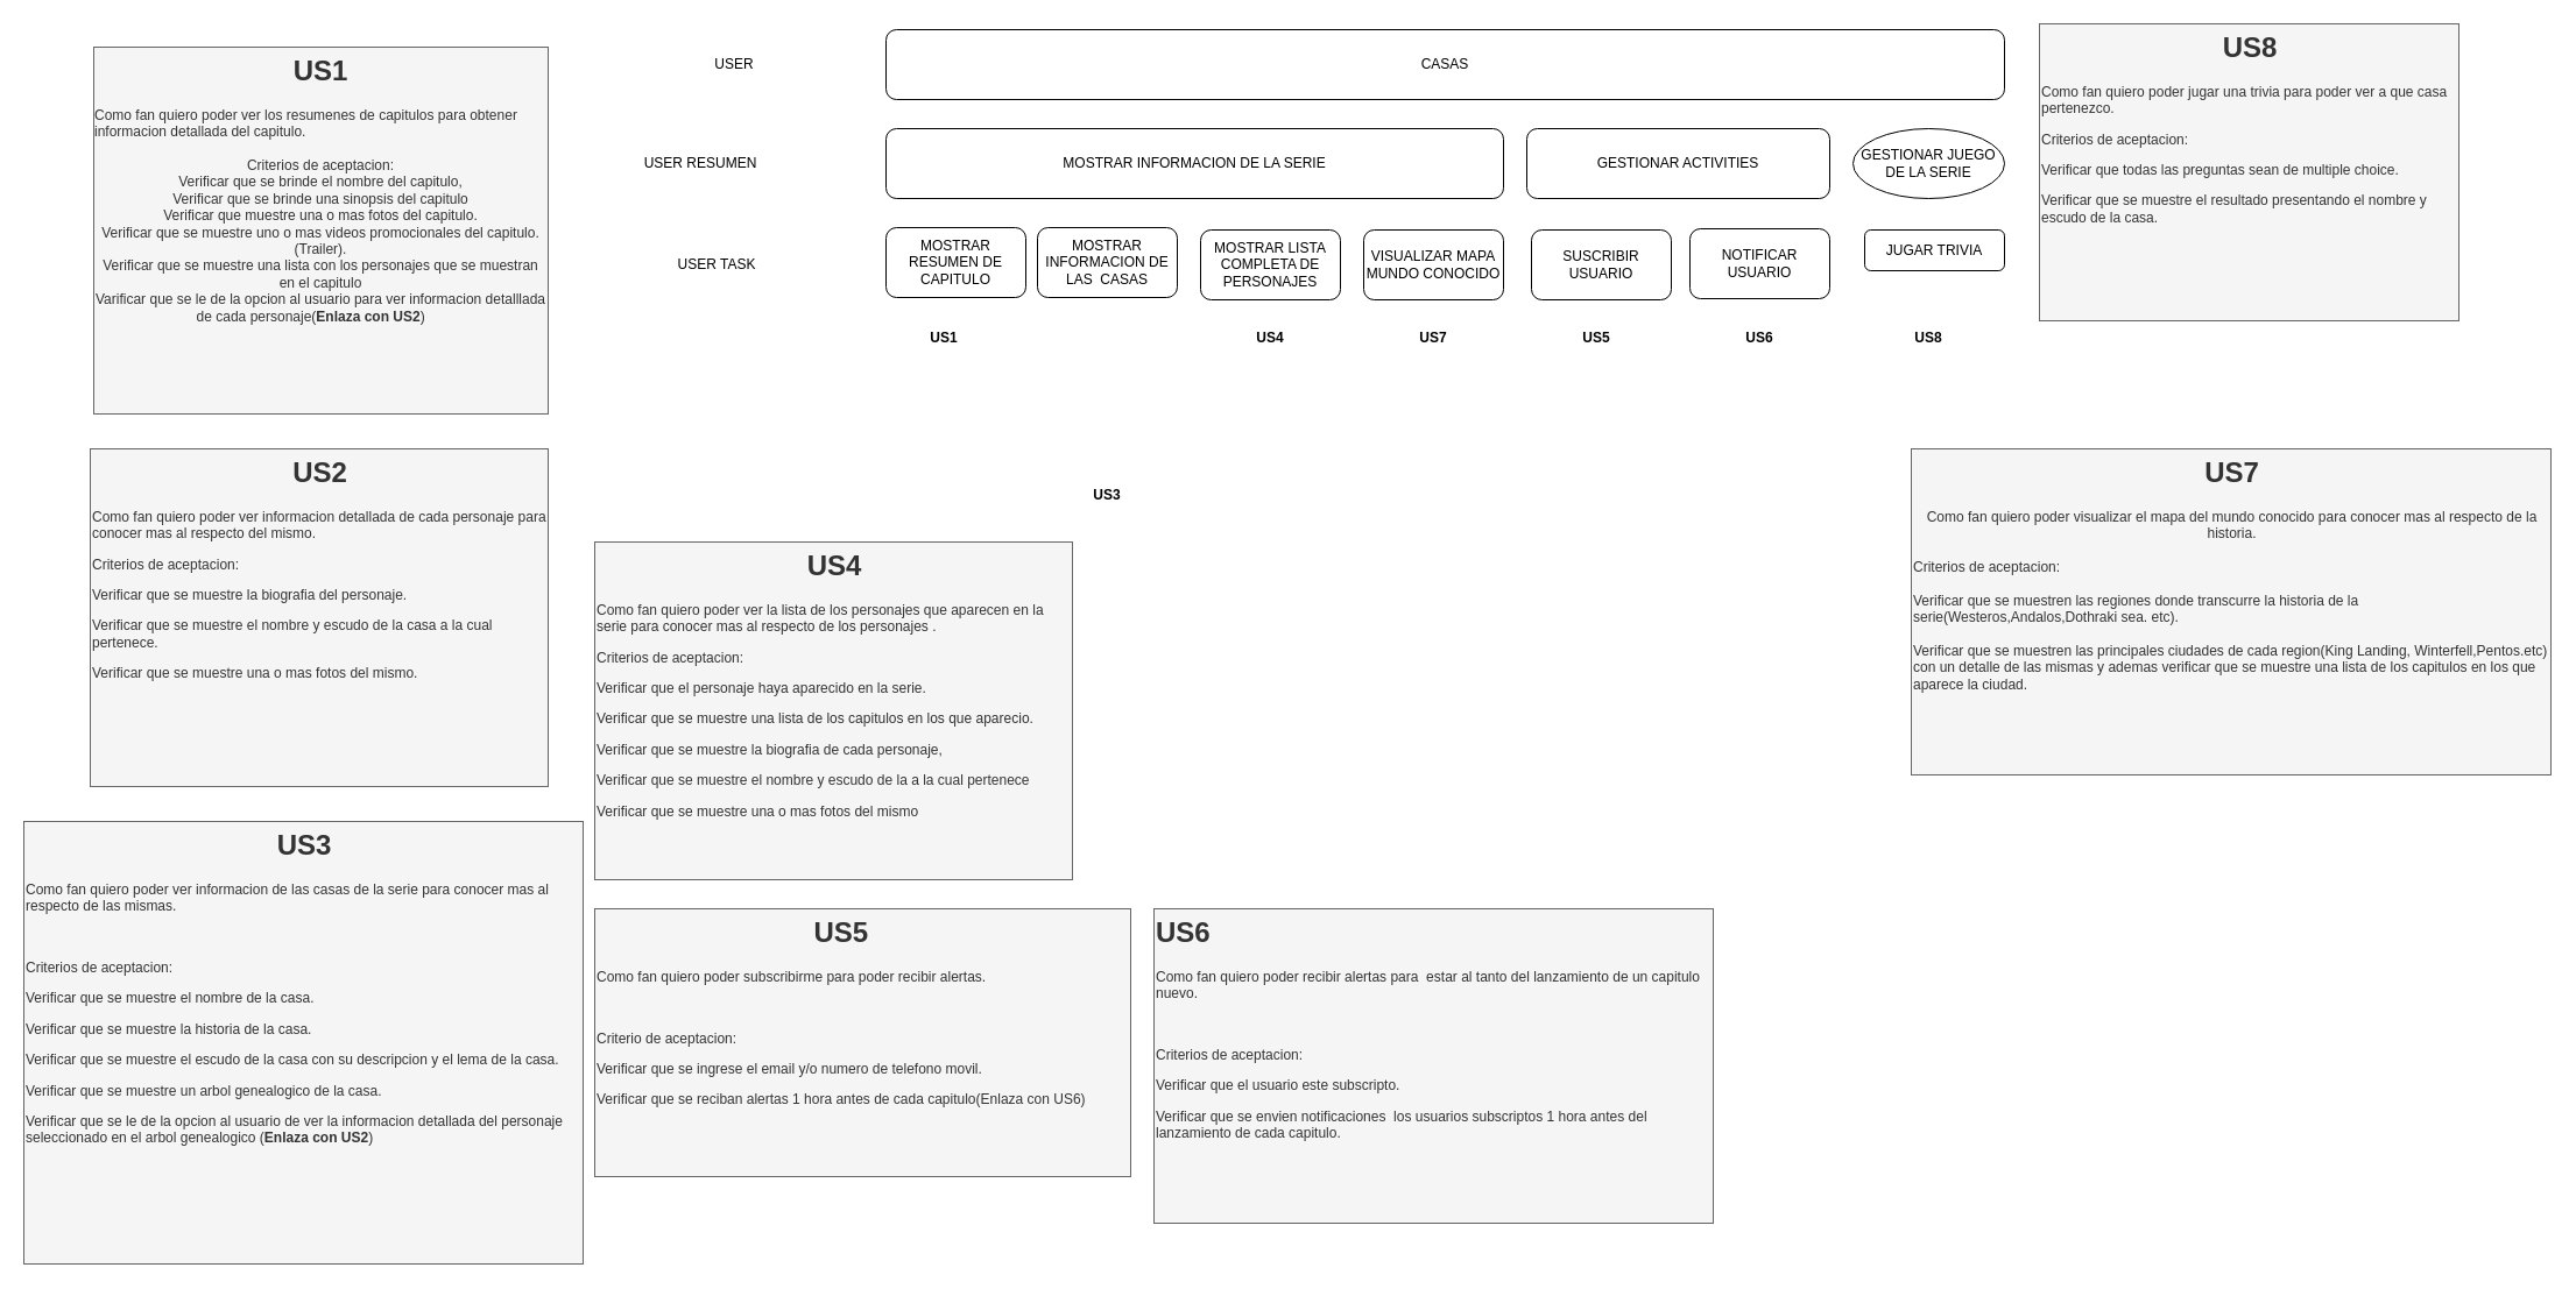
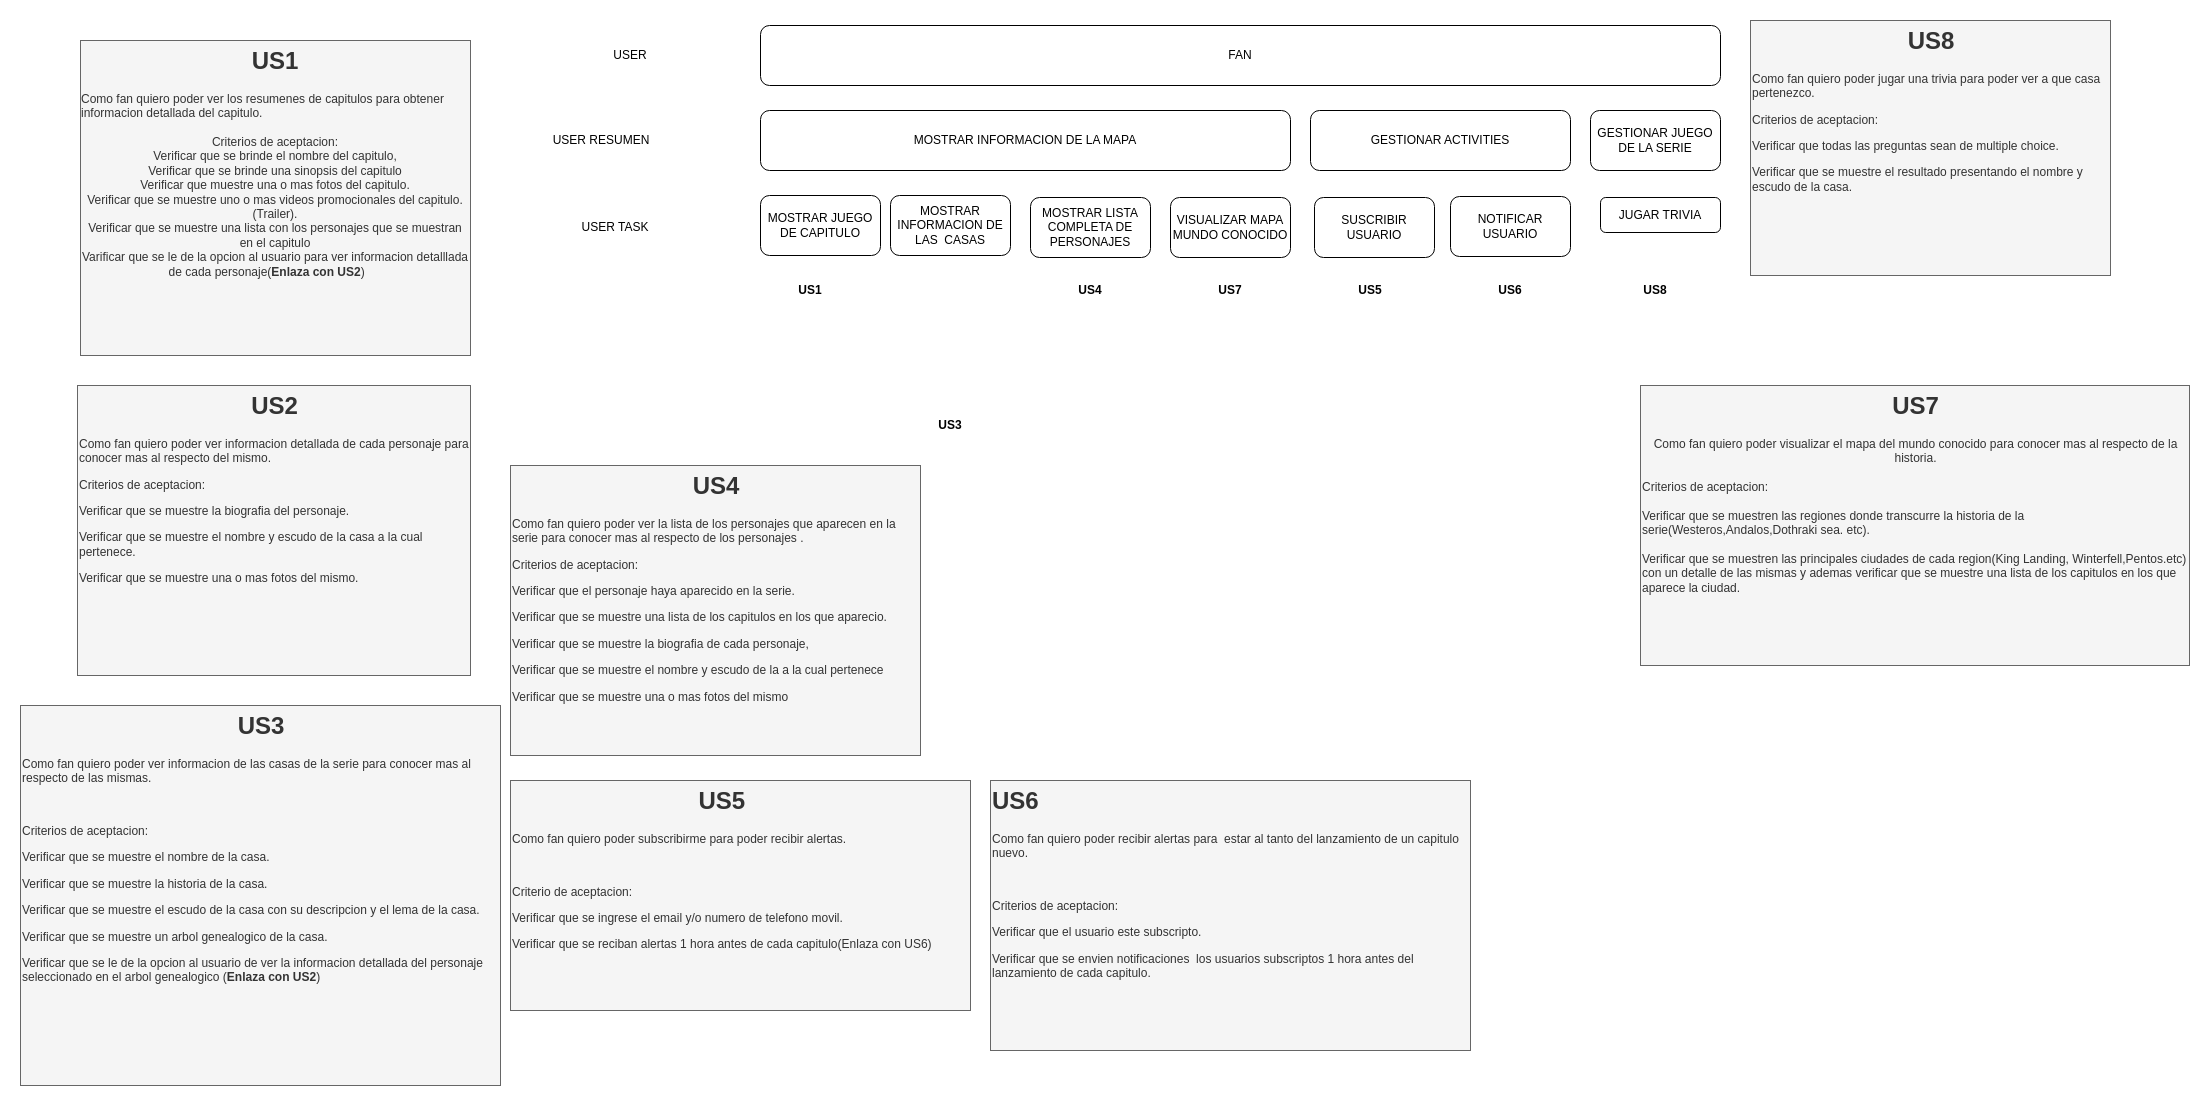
  <mxCell id="0" />
  <mxCell id="1" parent="0" />
- <mxCell id="2" value="CASAS" style="rounded=1;whiteSpace=wrap;html=1;" vertex="1" parent="1"><mxGeometry x="760" y="25" width="960" height="60" as="geometry" /></mxCell>
- <mxCell id="3" value="MOSTRAR INFORMACION DE LA SERIE" style="rounded=1;whiteSpace=wrap;html=1;" vertex="1" parent="1"><mxGeometry x="760" y="110" width="530" height="60" as="geometry" /></mxCell>
+ <mxCell id="2" value="FAN" style="rounded=1;whiteSpace=wrap;html=1;" vertex="1" parent="1"><mxGeometry x="760" y="25" width="960" height="60" as="geometry" /></mxCell>
+ <mxCell id="3" value="MOSTRAR INFORMACION DE LA MAPA" style="rounded=1;whiteSpace=wrap;html=1;" vertex="1" parent="1"><mxGeometry x="760" y="110" width="530" height="60" as="geometry" /></mxCell>
  <mxCell id="4" value="USER" style="text;html=1;align=center;verticalAlign=middle;whiteSpace=wrap;rounded=0;" vertex="1" parent="1"><mxGeometry x="600" y="40" width="60" height="30" as="geometry" /></mxCell>
  <mxCell id="5" value="USER RESUMEN" style="text;html=1;align=center;verticalAlign=middle;whiteSpace=wrap;rounded=0;" vertex="1" parent="1"><mxGeometry x="541" y="125" width="120" height="30" as="geometry" /></mxCell>
  <mxCell id="6" value="USER TASK" style="text;html=1;align=center;verticalAlign=middle;whiteSpace=wrap;rounded=0;" vertex="1" parent="1"><mxGeometry x="550" y="212" width="130" height="30" as="geometry" /></mxCell>
  <mxCell id="7" value="GESTIONAR ACTIVITIES" style="rounded=1;whiteSpace=wrap;html=1;" vertex="1" parent="1"><mxGeometry x="1310" y="110" width="260" height="60" as="geometry" /></mxCell>
- <mxCell id="8" value="MOSTRAR RESUMEN DE CAPITULO" style="rounded=1;whiteSpace=wrap;html=1;" vertex="1" parent="1"><mxGeometry x="760" y="195" width="120" height="60" as="geometry" /></mxCell>
+ <mxCell id="8" value="MOSTRAR JUEGO DE CAPITULO" style="rounded=1;whiteSpace=wrap;html=1;" vertex="1" parent="1"><mxGeometry x="760" y="195" width="120" height="60" as="geometry" /></mxCell>
  <mxCell id="9" value="&lt;b&gt;US1&lt;/b&gt;" style="text;html=1;align=center;verticalAlign=middle;whiteSpace=wrap;rounded=0;" vertex="1" parent="1"><mxGeometry x="780" y="275" width="60" height="30" as="geometry" /></mxCell>
  <mxCell id="10" value="&lt;h1 style=&quot;margin-top: 0px;&quot;&gt;US1&lt;/h1&gt;&lt;div style=&quot;text-align: left;&quot;&gt;Como fan quiero poder ver los resumenes de capitulos para obtener informacion detallada del capitulo.&lt;/div&gt;&lt;div style=&quot;text-align: left;&quot;&gt;&lt;br&gt;&lt;/div&gt;&lt;div style=&quot;&quot;&gt;Criterios de aceptacion:&lt;/div&gt;&lt;div style=&quot;&quot;&gt;Verificar que se brinde el nombre del capitulo,&lt;/div&gt;&lt;div style=&quot;&quot;&gt;Verificar que se brinde una sinopsis del capitulo&lt;/div&gt;&lt;div style=&quot;&quot;&gt;Verificar que muestre una o mas fotos del capitulo.&lt;/div&gt;&lt;div style=&quot;&quot;&gt;Verificar que se muestre uno o mas videos promocionales del capitulo. (Trailer).&lt;/div&gt;&lt;div style=&quot;&quot;&gt;Verificar que se muestre una lista con los personajes que se muestran en el capitulo&lt;/div&gt;&lt;div style=&quot;&quot;&gt;Varificar que se le de la opcion al usuario para ver informacion detalllada de cada personaje(&lt;b&gt;Enlaza con US2&lt;/b&gt;)&amp;nbsp; &amp;nbsp; &amp;nbsp;&lt;/div&gt;" style="text;html=1;whiteSpace=wrap;overflow=hidden;rounded=0;align=center;fillColor=#f5f5f5;fontColor=#333333;strokeColor=#666666;" vertex="1" parent="1"><mxGeometry x="80" y="40" width="390" height="315" as="geometry" /></mxCell>
  <mxCell id="11" value="&lt;h1 style=&quot;text-align: center; margin-top: 0px;&quot;&gt;US2&lt;/h1&gt;&lt;p&gt;Como fan quiero poder ver informacion detallada de cada personaje para conocer mas al respecto del mismo.&lt;/p&gt;&lt;p&gt;Criterios de aceptacion:&lt;/p&gt;&lt;p&gt;Verificar que se muestre la biografia del personaje.&lt;/p&gt;&lt;p&gt;Verificar que se muestre el nombre y escudo de la casa a la cual pertenece.&lt;/p&gt;&lt;p&gt;Verificar que se muestre una o mas fotos del mismo.&lt;/p&gt;" style="text;html=1;whiteSpace=wrap;overflow=hidden;rounded=0;fillColor=#f5f5f5;fontColor=#333333;strokeColor=#666666;" vertex="1" parent="1"><mxGeometry x="77" y="385" width="393" height="290" as="geometry" /></mxCell>
  <mxCell id="12" value="MOSTRAR INFORMACION DE LAS&amp;nbsp; CASAS" style="rounded=1;whiteSpace=wrap;html=1;" vertex="1" parent="1"><mxGeometry x="890" y="195" width="120" height="60" as="geometry" /></mxCell>
  <mxCell id="13" value="&lt;h1 style=&quot;text-align: center; margin-top: 0px;&quot;&gt;US3&lt;/h1&gt;&lt;p&gt;Como fan quiero poder ver informacion de las casas de la serie para conocer mas al respecto de las mismas.&lt;/p&gt;&lt;p&gt;&lt;br&gt;&lt;/p&gt;&lt;p&gt;Criterios de aceptacion:&lt;/p&gt;&lt;p&gt;Verificar que se muestre el nombre de la casa.&lt;/p&gt;&lt;p&gt;Verificar que se muestre la historia de la casa.&lt;/p&gt;&lt;p&gt;Verificar que se muestre el escudo de la casa con su descripcion y el lema de la casa.&lt;/p&gt;&lt;p&gt;Verificar que se muestre un arbol genealogico de la casa.&lt;/p&gt;&lt;p&gt;Verificar que se le de la opcion al usuario de ver la informacion detallada del personaje seleccionado en el arbol genealogico (&lt;b&gt;Enlaza con US2&lt;/b&gt;)&lt;/p&gt;" style="text;html=1;whiteSpace=wrap;overflow=hidden;rounded=0;fillColor=#f5f5f5;fontColor=#333333;strokeColor=#666666;" vertex="1" parent="1"><mxGeometry x="20" y="705" width="480" height="380" as="geometry" /></mxCell>
  <mxCell id="14" value="&lt;b&gt;US3&lt;/b&gt;" style="text;html=1;align=center;verticalAlign=middle;whiteSpace=wrap;rounded=0;" vertex="1" parent="1"><mxGeometry x="920" y="410" width="60" height="30" as="geometry" /></mxCell>
  <mxCell id="15" value="MOSTRAR LISTA COMPLETA DE PERSONAJES" style="rounded=1;whiteSpace=wrap;html=1;" vertex="1" parent="1"><mxGeometry x="1030" y="197" width="120" height="60" as="geometry" /></mxCell>
  <mxCell id="16" value="&lt;b&gt;US4&lt;/b&gt;" style="text;html=1;align=center;verticalAlign=middle;whiteSpace=wrap;rounded=0;" vertex="1" parent="1"><mxGeometry x="1060" y="275" width="60" height="30" as="geometry" /></mxCell>
  <mxCell id="17" value="&lt;h1 style=&quot;text-align: center; margin-top: 0px;&quot;&gt;US4&lt;/h1&gt;&lt;p&gt;Como fan quiero poder ver la lista de los personajes que aparecen en la serie para conocer mas al respecto de los personajes .&lt;/p&gt;&lt;p&gt;Criterios de aceptacion:&lt;/p&gt;&lt;p&gt;Verificar que el personaje haya aparecido en la serie.&lt;/p&gt;&lt;p&gt;Verificar que se muestre una lista de los capitulos en los que aparecio.&lt;/p&gt;&lt;p&gt;Verificar que se muestre la biografia de cada personaje,&lt;/p&gt;&lt;p&gt;Verificar que se muestre el nombre y escudo de la a la cual pertenece&lt;/p&gt;&lt;p&gt;Verificar que se muestre una o mas fotos del mismo&lt;/p&gt;" style="text;html=1;whiteSpace=wrap;overflow=hidden;rounded=0;fillColor=#f5f5f5;fontColor=#333333;strokeColor=#666666;" vertex="1" parent="1"><mxGeometry x="510" y="465" width="410" height="290" as="geometry" /></mxCell>
- <mxCell id="18" value="GESTIONAR JUEGO DE LA SERIE" style="ellipse;whiteSpace=wrap;html=1;" vertex="1" parent="1"><mxGeometry x="1590" y="110" width="130" height="60" as="geometry" /></mxCell>
+ <mxCell id="18" value="GESTIONAR JUEGO DE LA SERIE" style="rounded=1;whiteSpace=wrap;html=1;" vertex="1" parent="1"><mxGeometry x="1590" y="110" width="130" height="60" as="geometry" /></mxCell>
  <mxCell id="19" value="SUSCRIBIR USUARIO" style="rounded=1;whiteSpace=wrap;html=1;" vertex="1" parent="1"><mxGeometry x="1314" y="197" width="120" height="60" as="geometry" /></mxCell>
  <mxCell id="20" value="&lt;b&gt;US5&lt;/b&gt;" style="text;html=1;align=center;verticalAlign=middle;whiteSpace=wrap;rounded=0;" vertex="1" parent="1"><mxGeometry x="1340" y="275" width="60" height="30" as="geometry" /></mxCell>
  <mxCell id="21" value="NOTIFICAR USUARIO" style="rounded=1;whiteSpace=wrap;html=1;" vertex="1" parent="1"><mxGeometry x="1450" y="196" width="120" height="60" as="geometry" /></mxCell>
  <mxCell id="22" value="VISUALIZAR MAPA MUNDO CONOCIDO" style="rounded=1;whiteSpace=wrap;html=1;" vertex="1" parent="1"><mxGeometry x="1170" y="197" width="120" height="60" as="geometry" /></mxCell>
  <mxCell id="23" value="&lt;b&gt;US6&lt;/b&gt;" style="text;html=1;align=center;verticalAlign=middle;whiteSpace=wrap;rounded=0;" vertex="1" parent="1"><mxGeometry x="1480" y="275" width="60" height="30" as="geometry" /></mxCell>
  <mxCell id="24" value="&lt;h1 style=&quot;text-align: center; margin-top: 0px;&quot;&gt;US5&lt;/h1&gt;&lt;p&gt;Como fan quiero poder subscribirme para poder recibir alertas.&lt;/p&gt;&lt;p&gt;&lt;br&gt;&lt;/p&gt;&lt;p&gt;Criterio de aceptacion:&amp;nbsp;&lt;/p&gt;&lt;p&gt;Verificar que se ingrese el email y/o numero de telefono movil.&lt;/p&gt;&lt;p&gt;Verificar que se reciban alertas 1 hora antes de cada capitulo(Enlaza con US6)&lt;/p&gt;&lt;p&gt;&lt;br&gt;&lt;/p&gt;" style="text;html=1;whiteSpace=wrap;overflow=hidden;rounded=0;fillColor=#f5f5f5;fontColor=#333333;strokeColor=#666666;" vertex="1" parent="1"><mxGeometry x="510" y="780" width="460" height="230" as="geometry" /></mxCell>
  <mxCell id="25" value="&lt;h1 style=&quot;margin-top: 0px;&quot;&gt;US6&lt;/h1&gt;&lt;p&gt;Como fan quiero poder recibir alertas para&amp;nbsp; estar al tanto del lanzamiento de un capitulo nuevo.&lt;/p&gt;&lt;p&gt;&lt;br&gt;&lt;/p&gt;&lt;p&gt;Criterios de aceptacion:&lt;/p&gt;&lt;p&gt;Verificar que el usuario este subscripto.&lt;/p&gt;&lt;p&gt;Verificar que se envien notificaciones&amp;nbsp; los usuarios subscriptos 1 hora antes del lanzamiento de cada capitulo.&lt;/p&gt;" style="text;html=1;whiteSpace=wrap;overflow=hidden;rounded=0;fillColor=#f5f5f5;fontColor=#333333;strokeColor=#666666;" vertex="1" parent="1"><mxGeometry x="990" y="780" width="480" height="270" as="geometry" /></mxCell>
  <mxCell id="26" value="&lt;b&gt;US7&lt;/b&gt;" style="text;html=1;align=center;verticalAlign=middle;whiteSpace=wrap;rounded=0;" vertex="1" parent="1"><mxGeometry x="1200" y="275" width="60" height="30" as="geometry" /></mxCell>
  <mxCell id="27" value="&lt;h1 style=&quot;text-align: center; margin-top: 0px;&quot;&gt;US7&lt;/h1&gt;&lt;div style=&quot;text-align: center;&quot;&gt;Como fan quiero poder visualizar el mapa del mundo conocido para conocer mas al respecto de la historia.&lt;/div&gt;&lt;div&gt;&lt;br&gt;&lt;/div&gt;&lt;div&gt;Criterios de aceptacion:&lt;/div&gt;&lt;div&gt;&lt;br&gt;&lt;/div&gt;&lt;div&gt;Verificar que se muestren las regiones donde transcurre la historia de la serie(Westeros,Andalos,Dothraki sea. etc).&lt;/div&gt;&lt;div&gt;&lt;br&gt;&lt;/div&gt;&lt;div&gt;Verificar que se muestren las principales ciudades de cada region(King Landing, Winterfell,Pentos.etc) con un detalle de las mismas y ademas&amp;nbsp;&lt;span style=&quot;background-color: initial;&quot;&gt;verificar que se muestre una lista de los capitulos en los que aparece la ciudad.&lt;/span&gt;&lt;/div&gt;&lt;div&gt;&lt;br&gt;&lt;/div&gt;" style="text;html=1;whiteSpace=wrap;overflow=hidden;rounded=0;fillColor=#f5f5f5;fontColor=#333333;strokeColor=#666666;" vertex="1" parent="1"><mxGeometry x="1640" y="385" width="549" height="280" as="geometry" /></mxCell>
  <mxCell id="28" value="JUGAR TRIVIA" style="rounded=1;whiteSpace=wrap;html=1;" vertex="1" parent="1"><mxGeometry x="1600" y="197" width="120" height="35" as="geometry" /></mxCell>
  <mxCell id="29" value="&lt;b&gt;US8&lt;/b&gt;" style="text;html=1;align=center;verticalAlign=middle;whiteSpace=wrap;rounded=0;" vertex="1" parent="1"><mxGeometry x="1625" y="275" width="60" height="30" as="geometry" /></mxCell>
  <mxCell id="30" value="&lt;h1 style=&quot;text-align: center; margin-top: 0px;&quot;&gt;US8&lt;/h1&gt;&lt;p&gt;Como fan quiero poder jugar una trivia para poder ver a que casa pertenezco.&lt;/p&gt;&lt;p&gt;Criterios de aceptacion:&lt;/p&gt;&lt;p&gt;Verificar que todas las preguntas sean de multiple choice.&lt;/p&gt;&lt;p&gt;Verificar que se muestre el resultado presentando el nombre y escudo de la casa.&lt;/p&gt;" style="text;html=1;whiteSpace=wrap;overflow=hidden;rounded=0;fillColor=#f5f5f5;fontColor=#333333;strokeColor=#666666;" vertex="1" parent="1"><mxGeometry x="1750" y="20" width="360" height="255" as="geometry" /></mxCell>
